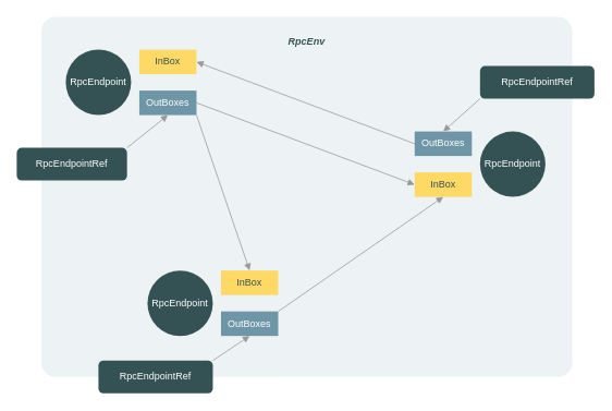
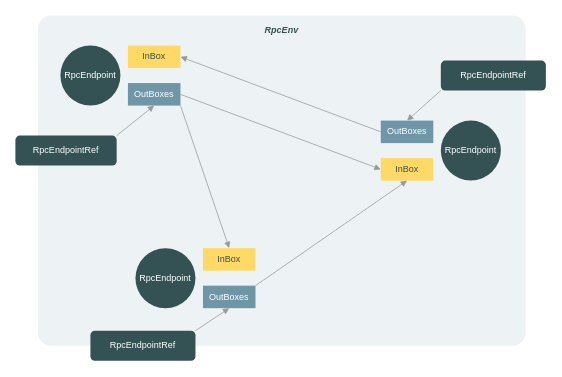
  <mxCell id="0" />
  <mxCell id="1" parent="0" />
  <mxCell id="2" value="" style="rounded=1;whiteSpace=wrap;html=1;fontColor=#345253;strokeColor=none;fillColor=#EDF2F4;arcSize=4;" vertex="1" parent="1"><mxGeometry x="50" y="20" width="650" height="440" as="geometry" /></mxCell>
  <mxCell id="3" style="edgeStyle=none;rounded=1;orthogonalLoop=1;jettySize=auto;html=1;exitX=1;exitY=0;exitDx=0;exitDy=0;entryX=0.5;entryY=1;entryDx=0;entryDy=0;endArrow=block;endFill=1;strokeColor=#999999;" edge="1" parent="1" source="4" target="9"><mxGeometry relative="1" as="geometry" /></mxCell>
  <mxCell id="4" value="RpcEndpointRef" style="rounded=1;whiteSpace=wrap;html=1;strokeColor=none;fillColor=#345253;fontColor=#FFFFFF;" vertex="1" parent="1"><mxGeometry x="20" y="180" width="135" height="40" as="geometry" /></mxCell>
  <mxCell id="5" value="RpcEndpoint" style="ellipse;whiteSpace=wrap;html=1;aspect=fixed;strokeColor=none;fillColor=#345253;fontColor=#FFFFFF;" vertex="1" parent="1"><mxGeometry x="80" y="60" width="80" height="80" as="geometry" /></mxCell>
  <mxCell id="6" value="InBox" style="rounded=0;whiteSpace=wrap;html=1;strokeColor=none;fillColor=#FFD966;fontColor=#345253;" vertex="1" parent="1"><mxGeometry x="170" y="60" width="70" height="30" as="geometry" /></mxCell>
  <mxCell id="7" style="edgeStyle=none;rounded=1;orthogonalLoop=1;jettySize=auto;html=1;exitX=1;exitY=0.5;exitDx=0;exitDy=0;entryX=0;entryY=0.5;entryDx=0;entryDy=0;endArrow=block;endFill=1;strokeColor=#999999;" edge="1" parent="1" source="9" target="11"><mxGeometry relative="1" as="geometry" /></mxCell>
  <mxCell id="8" style="edgeStyle=none;rounded=1;orthogonalLoop=1;jettySize=auto;html=1;exitX=1;exitY=1;exitDx=0;exitDy=0;entryX=0.5;entryY=0;entryDx=0;entryDy=0;endArrow=block;endFill=1;strokeColor=#999999;" edge="1" parent="1" source="9" target="17"><mxGeometry relative="1" as="geometry" /></mxCell>
  <mxCell id="9" value="OutBoxes" style="rounded=0;whiteSpace=wrap;html=1;strokeColor=none;fillColor=#6E96A6;fontColor=#FFFFFF;" vertex="1" parent="1"><mxGeometry x="170" y="110" width="70" height="30" as="geometry" /></mxCell>
  <mxCell id="10" value="RpcEndpoint" style="ellipse;whiteSpace=wrap;html=1;aspect=fixed;strokeColor=none;fillColor=#345253;fontColor=#FFFFFF;" vertex="1" parent="1"><mxGeometry x="587" y="160" width="80" height="80" as="geometry" /></mxCell>
  <mxCell id="11" value="InBox" style="rounded=0;whiteSpace=wrap;html=1;strokeColor=none;fillColor=#FFD966;fontColor=#345253;" vertex="1" parent="1"><mxGeometry x="507" y="210" width="70" height="30" as="geometry" /></mxCell>
  <mxCell id="12" style="rounded=1;orthogonalLoop=1;jettySize=auto;html=1;exitX=0;exitY=0.5;exitDx=0;exitDy=0;entryX=1;entryY=0.5;entryDx=0;entryDy=0;endArrow=block;endFill=1;strokeColor=#999999;" edge="1" parent="1" source="13" target="6"><mxGeometry relative="1" as="geometry" /></mxCell>
  <mxCell id="13" value="OutBoxes" style="rounded=0;whiteSpace=wrap;html=1;strokeColor=none;fillColor=#6E96A6;fontColor=#FFFFFF;" vertex="1" parent="1"><mxGeometry x="507" y="160" width="70" height="30" as="geometry" /></mxCell>
  <mxCell id="14" style="edgeStyle=none;rounded=1;orthogonalLoop=1;jettySize=auto;html=1;exitX=0;exitY=1;exitDx=0;exitDy=0;entryX=0.5;entryY=0;entryDx=0;entryDy=0;endArrow=block;endFill=1;strokeColor=#999999;" edge="1" parent="1" source="15" target="13"><mxGeometry relative="1" as="geometry" /></mxCell>
  <mxCell id="15" value="RpcEndpointRef" style="rounded=1;whiteSpace=wrap;html=1;strokeColor=none;fillColor=#345253;fontColor=#FFFFFF;" vertex="1" parent="1"><mxGeometry x="587" y="80" width="140" height="40" as="geometry" /></mxCell>
  <mxCell id="16" value="RpcEndpoint" style="ellipse;whiteSpace=wrap;html=1;aspect=fixed;strokeColor=none;fillColor=#345253;fontColor=#FFFFFF;" vertex="1" parent="1"><mxGeometry x="180" y="330" width="80" height="80" as="geometry" /></mxCell>
  <mxCell id="17" value="InBox" style="rounded=0;whiteSpace=wrap;html=1;strokeColor=none;fillColor=#FFD966;fontColor=#345253;" vertex="1" parent="1"><mxGeometry x="270" y="330" width="70" height="30" as="geometry" /></mxCell>
  <mxCell id="18" style="edgeStyle=none;rounded=1;orthogonalLoop=1;jettySize=auto;html=1;exitX=1;exitY=0;exitDx=0;exitDy=0;entryX=0.5;entryY=1;entryDx=0;entryDy=0;endArrow=block;endFill=1;strokeColor=#999999;" edge="1" parent="1" source="19" target="11"><mxGeometry relative="1" as="geometry" /></mxCell>
  <mxCell id="19" value="OutBoxes" style="rounded=0;whiteSpace=wrap;html=1;strokeColor=none;fillColor=#6E96A6;fontColor=#FFFFFF;" vertex="1" parent="1"><mxGeometry x="270" y="380" width="70" height="30" as="geometry" /></mxCell>
  <mxCell id="20" style="edgeStyle=none;rounded=1;orthogonalLoop=1;jettySize=auto;html=1;exitX=1;exitY=0;exitDx=0;exitDy=0;entryX=0.5;entryY=1;entryDx=0;entryDy=0;endArrow=block;endFill=1;strokeColor=#999999;" edge="1" parent="1" source="21" target="19"><mxGeometry relative="1" as="geometry" /></mxCell>
  <mxCell id="21" value="RpcEndpointRef" style="rounded=1;whiteSpace=wrap;html=1;strokeColor=none;fillColor=#345253;fontColor=#FFFFFF;" vertex="1" parent="1"><mxGeometry x="120" y="440" width="140" height="40" as="geometry" /></mxCell>
- <mxCell id="22" value="&lt;b&gt;&lt;i&gt;RpcEnv&lt;/i&gt;&lt;/b&gt;" style="text;html=1;strokeColor=none;fillColor=none;align=center;verticalAlign=middle;whiteSpace=wrap;rounded=0;fontColor=#345253;" vertex="1" parent="1"><mxGeometry x="355" y="40" width="40" height="20" as="geometry" /></mxCell>
+ <mxCell id="22" value="&lt;b&gt;&lt;i&gt;RpcEnv&lt;/i&gt;&lt;/b&gt;" style="text;html=1;strokeColor=none;fillColor=none;align=center;verticalAlign=middle;whiteSpace=wrap;rounded=0;fontColor=#345253;" vertex="1" parent="1"><mxGeometry x="355" y="30" width="40" height="20" as="geometry" /></mxCell>
